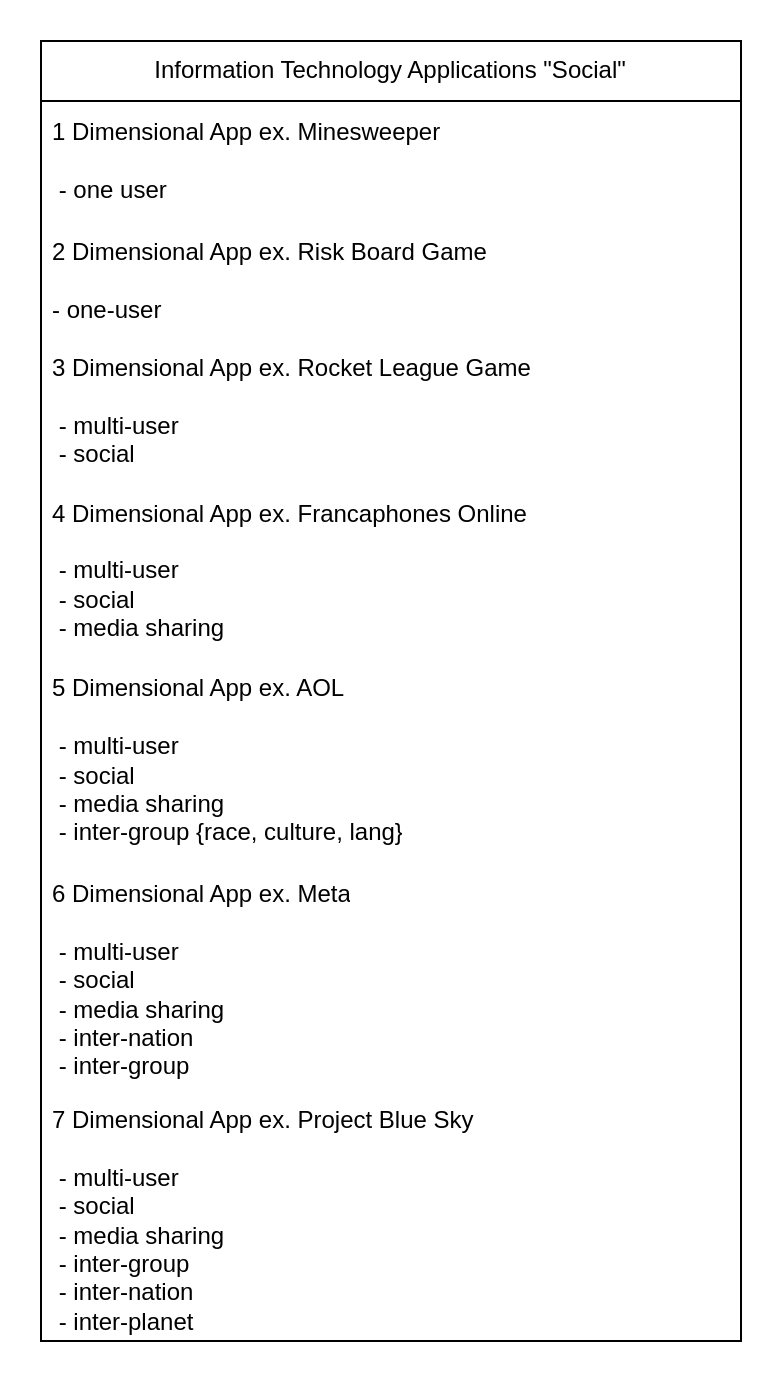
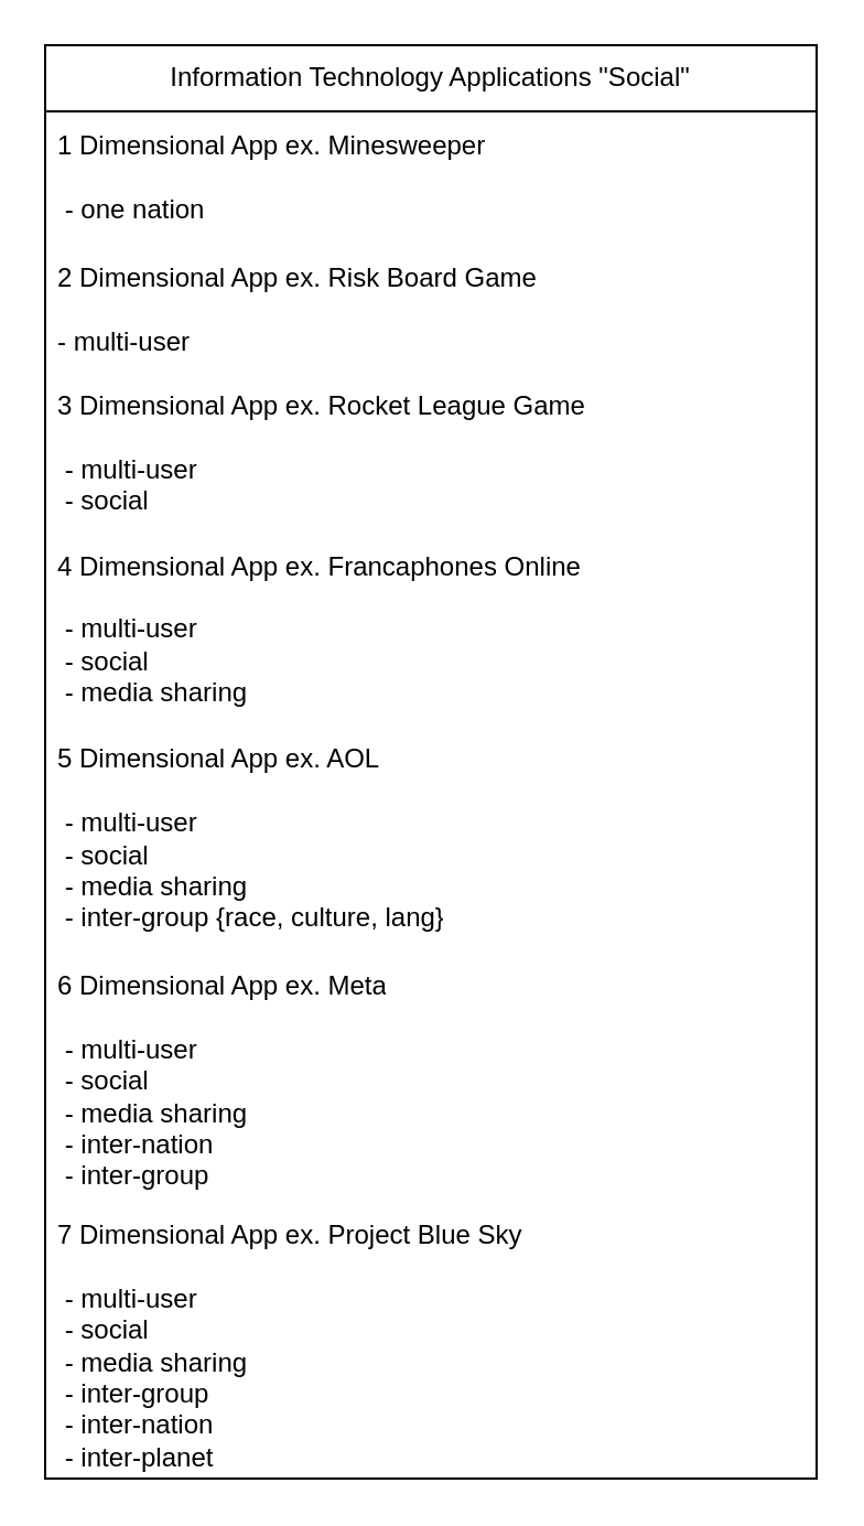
  <mxCell id="0" />
  <mxCell id="1" parent="0" />
  <mxCell id="2" value="Information Technology Applications &quot;Social&quot;" style="swimlane;fontStyle=0;childLayout=stackLayout;horizontal=1;startSize=30;horizontalStack=0;resizeParent=1;resizeParentMax=0;resizeLast=0;collapsible=1;marginBottom=0;whiteSpace=wrap;html=1;" vertex="1" parent="1"><mxGeometry x="20" y="20" width="350" height="650" as="geometry" /></mxCell>
- <mxCell id="3" value="1 Dimensional App ex. Minesweeper&lt;div&gt;&lt;br&gt;&lt;/div&gt;&lt;div&gt;&amp;nbsp;- one user&lt;/div&gt;" style="text;strokeColor=none;fillColor=none;align=left;verticalAlign=middle;spacingLeft=4;spacingRight=4;overflow=hidden;points=[[0,0.5],[1,0.5]];portConstraint=eastwest;rotatable=0;whiteSpace=wrap;html=1;" vertex="1" parent="2"><mxGeometry y="30" width="350" height="60" as="geometry" /></mxCell>
- <mxCell id="4" value="2 Dimensional App ex. Risk Board Game&lt;div&gt;&lt;br&gt;&lt;/div&gt;&lt;div&gt;- one-user&lt;/div&gt;" style="text;strokeColor=none;fillColor=none;align=left;verticalAlign=middle;spacingLeft=4;spacingRight=4;overflow=hidden;points=[[0,0.5],[1,0.5]];portConstraint=eastwest;rotatable=0;whiteSpace=wrap;html=1;" vertex="1" parent="2"><mxGeometry y="90" width="350" height="60" as="geometry" /></mxCell>
+ <mxCell id="3" value="1 Dimensional App ex. Minesweeper&lt;div&gt;&lt;br&gt;&lt;/div&gt;&lt;div&gt;&amp;nbsp;- one nation&lt;/div&gt;" style="text;strokeColor=none;fillColor=none;align=left;verticalAlign=middle;spacingLeft=4;spacingRight=4;overflow=hidden;points=[[0,0.5],[1,0.5]];portConstraint=eastwest;rotatable=0;whiteSpace=wrap;html=1;" vertex="1" parent="2"><mxGeometry y="30" width="350" height="60" as="geometry" /></mxCell>
+ <mxCell id="4" value="2 Dimensional App ex. Risk Board Game&lt;div&gt;&lt;br&gt;&lt;/div&gt;&lt;div&gt;- multi-user&lt;/div&gt;" style="text;strokeColor=none;fillColor=none;align=left;verticalAlign=middle;spacingLeft=4;spacingRight=4;overflow=hidden;points=[[0,0.5],[1,0.5]];portConstraint=eastwest;rotatable=0;whiteSpace=wrap;html=1;" vertex="1" parent="2"><mxGeometry y="90" width="350" height="60" as="geometry" /></mxCell>
  <mxCell id="5" value="3 Dimensional App&amp;nbsp;ex. Rocket League Game&lt;div&gt;&lt;br&gt;&lt;div&gt;&amp;nbsp;- multi-user&lt;/div&gt;&lt;div&gt;&amp;nbsp;- social&lt;/div&gt;&lt;/div&gt;" style="text;strokeColor=none;fillColor=none;align=left;verticalAlign=middle;spacingLeft=4;spacingRight=4;overflow=hidden;points=[[0,0.5],[1,0.5]];portConstraint=eastwest;rotatable=0;whiteSpace=wrap;html=1;" vertex="1" parent="2"><mxGeometry y="150" width="350" height="70" as="geometry" /></mxCell>
  <mxCell id="6" value="4 Dimensional App ex. Francaphones Online&lt;div&gt;&lt;br&gt;&lt;/div&gt;&lt;div&gt;&lt;div&gt;&amp;nbsp;- multi-user&lt;/div&gt;&lt;div&gt;&amp;nbsp;- social&lt;/div&gt;&lt;/div&gt;&lt;div&gt;&amp;nbsp;- media sharing&lt;/div&gt;" style="text;strokeColor=none;fillColor=none;align=left;verticalAlign=middle;spacingLeft=4;spacingRight=4;overflow=hidden;points=[[0,0.5],[1,0.5]];portConstraint=eastwest;rotatable=0;whiteSpace=wrap;html=1;" vertex="1" parent="2"><mxGeometry y="220" width="350" height="90" as="geometry" /></mxCell>
  <mxCell id="7" value="5 Dimensional App ex. AOL&lt;div&gt;&lt;br&gt;&lt;/div&gt;&lt;div&gt;&lt;div&gt;&amp;nbsp;- multi-user&lt;/div&gt;&lt;div&gt;&amp;nbsp;- social&lt;/div&gt;&lt;/div&gt;&lt;div&gt;&amp;nbsp;- media sharing&lt;/div&gt;&lt;div&gt;&amp;nbsp;- inter-group&amp;nbsp;&lt;span style=&quot;background-color: transparent; color: light-dark(rgb(0, 0, 0), rgb(255, 255, 255));&quot;&gt;{race, culture, lang}&lt;/span&gt;&lt;/div&gt;" style="text;strokeColor=none;fillColor=none;align=left;verticalAlign=middle;spacingLeft=4;spacingRight=4;overflow=hidden;points=[[0,0.5],[1,0.5]];portConstraint=eastwest;rotatable=0;whiteSpace=wrap;html=1;" vertex="1" parent="2"><mxGeometry y="310" width="350" height="100" as="geometry" /></mxCell>
  <mxCell id="8" value="6 Dimensional App ex. Meta&lt;div&gt;&lt;br&gt;&lt;/div&gt;&lt;div&gt;&lt;div&gt;&amp;nbsp;- multi-user&lt;/div&gt;&lt;div&gt;&amp;nbsp;- social&lt;/div&gt;&lt;/div&gt;&lt;div&gt;&amp;nbsp;- media sharing&lt;/div&gt;&lt;div&gt;&amp;nbsp;- inter-nation&lt;/div&gt;&lt;div&gt;&amp;nbsp;- inter-group&lt;/div&gt;" style="text;strokeColor=none;fillColor=none;align=left;verticalAlign=middle;spacingLeft=4;spacingRight=4;overflow=hidden;points=[[0,0.5],[1,0.5]];portConstraint=eastwest;rotatable=0;whiteSpace=wrap;html=1;" vertex="1" parent="2"><mxGeometry y="410" width="350" height="120" as="geometry" /></mxCell>
  <mxCell id="9" value="7 Dimensional App ex. Project Blue Sky&lt;div&gt;&lt;br&gt;&lt;/div&gt;&lt;div&gt;&lt;div&gt;&amp;nbsp;- multi-user&lt;/div&gt;&lt;div&gt;&amp;nbsp;- social&lt;/div&gt;&lt;/div&gt;&lt;div&gt;&amp;nbsp;- media sharing&lt;/div&gt;&lt;div&gt;&amp;nbsp;- inter-group&lt;/div&gt;&lt;div&gt;&amp;nbsp;- inter-nation&lt;/div&gt;&lt;div&gt;&amp;nbsp;- inter-planet&lt;/div&gt;" style="text;strokeColor=none;fillColor=none;align=left;verticalAlign=middle;spacingLeft=4;spacingRight=4;overflow=hidden;points=[[0,0.5],[1,0.5]];portConstraint=eastwest;rotatable=0;whiteSpace=wrap;html=1;" vertex="1" parent="2"><mxGeometry y="530" width="350" height="120" as="geometry" /></mxCell>
